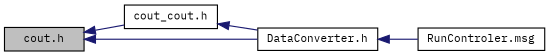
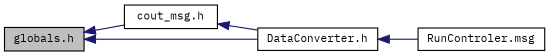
  digraph {
    fontname="IBM Plex Mono"
    rankdir=LR
    node [color=black fillcolor=white fontname="IBM Plex Mono" fontsize=10 shape=record style=filled]
    edge [color=midnightblue dir=back fontname="IBM Plex Mono" fontsize=10 labelfontname=Helvetica labelfontsize=10 style=solid]
-   n1 [fillcolor=grey75 fontcolor=black height=0.2 label="cout.h" width=0.4]
-   n2 [height=0.2 label="cout_cout.h" width=0.4]
+   n1 [fillcolor=grey75 fontcolor=black height=0.2 label="globals.h" width=0.4]
+   n2 [height=0.2 label="cout_msg.h" width=0.4]
    n3 [height=0.2 label="DataConverter.h" width=0.4]
    n4 [height=0.2 label="RunControler.msg" width=0.4]
    n1 -> n2
    n1 -> n3
    n2 -> n3
    n3 -> n4
  }
